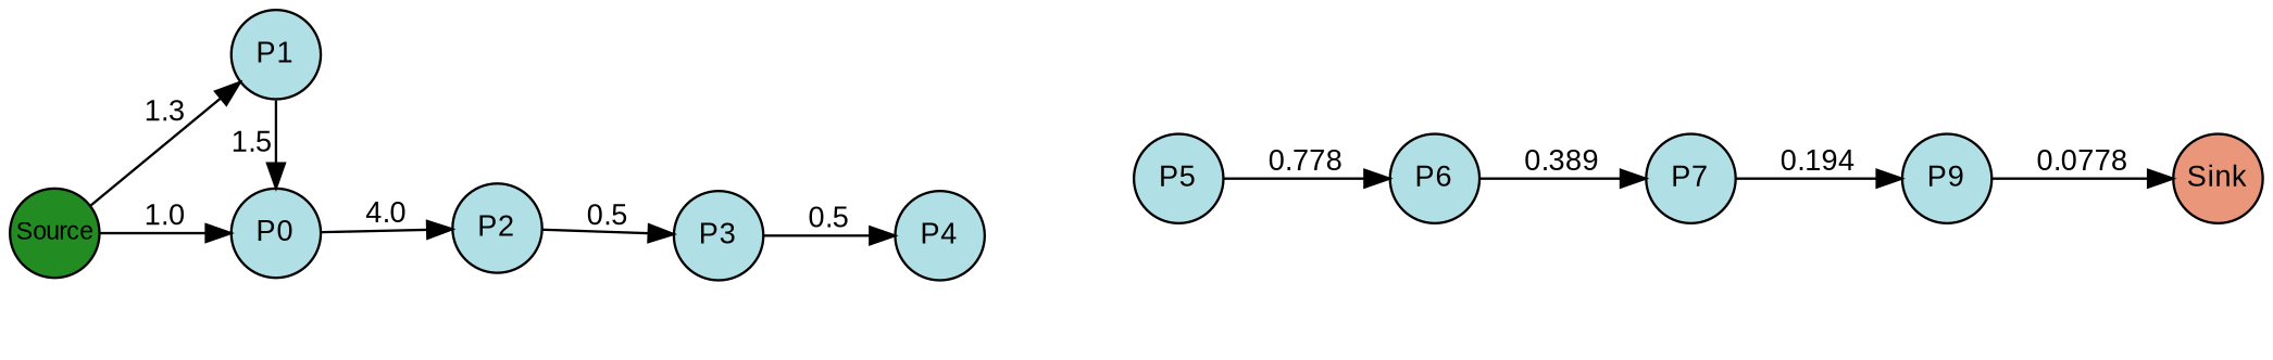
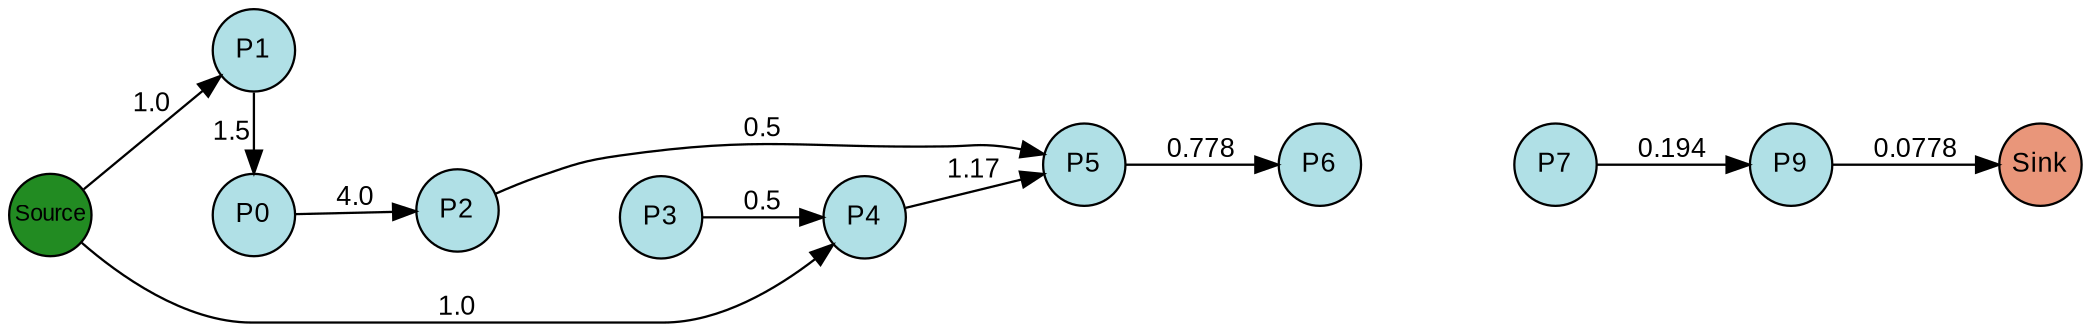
  digraph {
    rankdir=LR
    splines=true
    node [fillcolor=powderblue fixedsize=true fontcolor=black fontname=arial fontsize=12 margin=0 shape=circle style=filled]
    edge [fontcolor=black fontname=arial fontsize=12 margin=0]
    n1 [fillcolor=forestgreen fontsize=10 label=Source width=0.5]
    n2 [label=P0 width=0.5]
    n3 [label=P1 width=0.5]
    n4 [label=P2 width=0.5]
    n5 [label=P3 width=0.5]
    n6 [label=P4 width=0.5]
    n7 [fillcolor=darksalmon label=Sink width=0.5]
    n8 [label=P5 width=0.5]
    n9 [label=P6 width=0.5]
    n10 [label=P7 width=0.5]
    n11 [label=P9 width=0.5]
    subgraph sub_1 {
      rank=same
      n1
    }
    subgraph sub_2 {
      rank=same
      n2
      n3
    }
    subgraph sub_3 {
      rank=same
      n4
    }
    subgraph sub_4 {
      rank=same
      n5
    }
    subgraph sub_5 {
      rank=same
      n6
    }
    subgraph sub_6 {
      rank=same
      n7
    }
    subgraph sub_7 {
      rank=same
      n8
    }
    subgraph sub_8 {
      rank=same
      n9
    }
    subgraph sub_9 {
      rank=same
      n10
    }
    subgraph sub_10 {
      rank=same
      n11
    }
-   n1 -> n2 [label=1.0]
-   n1 -> n3 [label=1.3]
+   n1 -> n6 [label=1.0]
+   n1 -> n3 [label=1.0]
    n2 -> n4 [label=4.0]
    n3 -> n2 [label=1.5]
-   n4 -> n5 [label=0.5]
+   n4 -> n8 [label=0.5]
    n5 -> n6 [label=0.5]
+   n6 -> n8 [label=1.17]
    n8 -> n9 [label=0.778]
-   n9 -> n10 [label=0.389]
    n10 -> n11 [label=0.194]
    n11 -> n7 [label=0.0778]
  }
